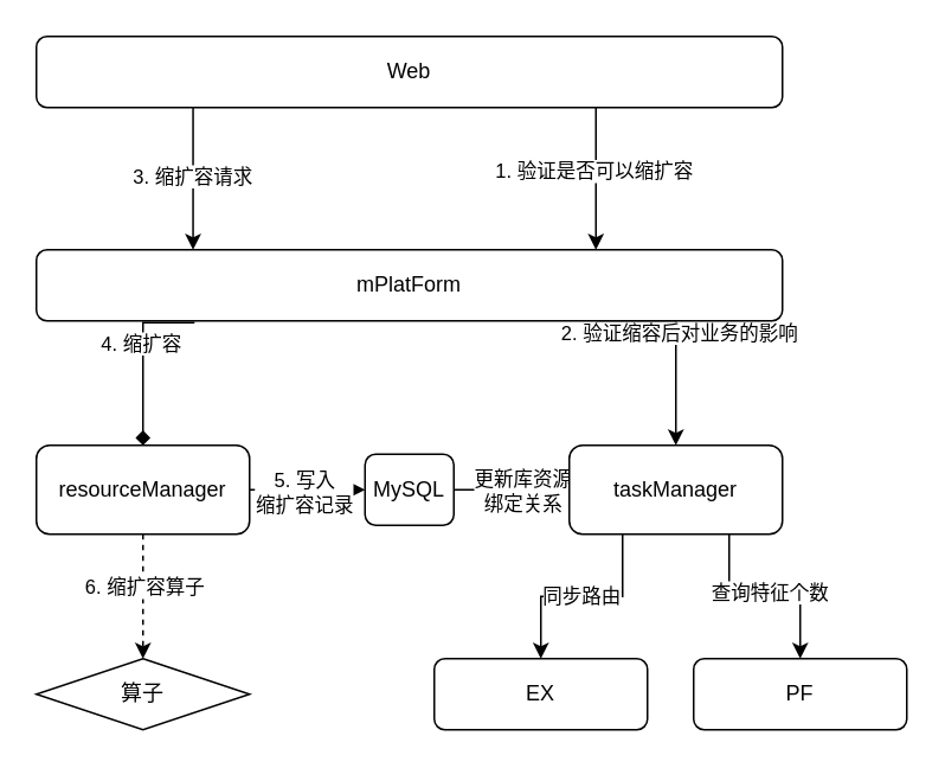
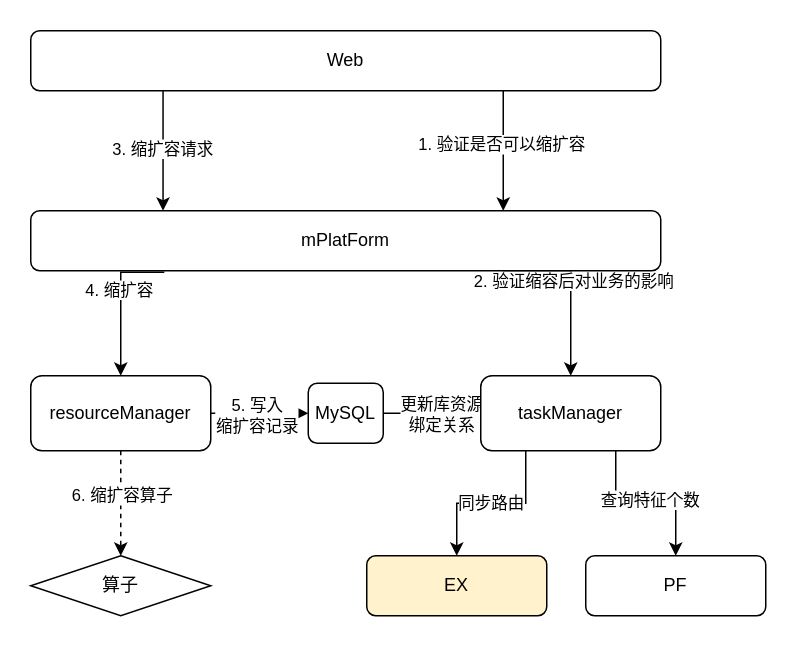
  <mxCell id="0" />
  <mxCell id="1" parent="0" />
  <mxCell id="2" style="edgeStyle=orthogonalEdgeStyle;rounded=0;orthogonalLoop=1;jettySize=auto;html=1;exitX=0.75;exitY=1;exitDx=0;exitDy=0;entryX=0.75;entryY=0;entryDx=0;entryDy=0;" edge="1" parent="1" source="6" target="11"><mxGeometry relative="1" as="geometry" /></mxCell>
  <mxCell id="3" value="1. 验证是否可以缩扩容" style="edgeLabel;html=1;align=center;verticalAlign=middle;resizable=0;points=[];" vertex="1" connectable="0" parent="2"><mxGeometry x="-0.125" y="-2" relative="1" as="geometry"><mxPoint as="offset" /></mxGeometry></mxCell>
  <mxCell id="4" style="edgeStyle=orthogonalEdgeStyle;rounded=0;orthogonalLoop=1;jettySize=auto;html=1;exitX=0.21;exitY=1;exitDx=0;exitDy=0;entryX=0.21;entryY=0;entryDx=0;entryDy=0;exitPerimeter=0;entryPerimeter=0;" edge="1" parent="1" source="6" target="11"><mxGeometry relative="1" as="geometry" /></mxCell>
  <mxCell id="5" value="3. 缩扩容请求" style="edgeLabel;html=1;align=center;verticalAlign=middle;resizable=0;points=[];" vertex="1" connectable="0" parent="4"><mxGeometry x="-0.05" y="-1" relative="1" as="geometry"><mxPoint as="offset" /></mxGeometry></mxCell>
  <mxCell id="6" value="Web" style="rounded=1;whiteSpace=wrap;html=1;" vertex="1" parent="1"><mxGeometry x="20" y="20" width="420" height="40" as="geometry" /></mxCell>
  <mxCell id="7" style="edgeStyle=orthogonalEdgeStyle;rounded=0;orthogonalLoop=1;jettySize=auto;html=1;exitX=0.75;exitY=1;exitDx=0;exitDy=0;entryX=0.5;entryY=0;entryDx=0;entryDy=0;" edge="1" parent="1" source="11" target="23"><mxGeometry relative="1" as="geometry"><Array as="points"><mxPoint x="380" y="180" /></Array></mxGeometry></mxCell>
  <mxCell id="8" value="2. 验证缩容后对业务的影响" style="edgeLabel;html=1;align=center;verticalAlign=middle;resizable=0;points=[];" vertex="1" connectable="0" parent="7"><mxGeometry x="-0.114" y="1" relative="1" as="geometry"><mxPoint as="offset" /></mxGeometry></mxCell>
- <mxCell id="9" style="edgeStyle=orthogonalEdgeStyle;rounded=0;orthogonalLoop=1;jettySize=auto;html=1;exitX=0.212;exitY=1.025;exitDx=0;exitDy=0;entryX=0.5;entryY=0;entryDx=0;entryDy=0;exitPerimeter=0;endArrow=diamond;" edge="1" parent="1" source="11" target="16"><mxGeometry relative="1" as="geometry"><Array as="points"><mxPoint x="80" y="181" /></Array></mxGeometry></mxCell>
+ <mxCell id="9" style="edgeStyle=orthogonalEdgeStyle;rounded=0;orthogonalLoop=1;jettySize=auto;html=1;exitX=0.212;exitY=1.025;exitDx=0;exitDy=0;entryX=0.5;entryY=0;entryDx=0;entryDy=0;exitPerimeter=0;" edge="1" parent="1" source="11" target="16"><mxGeometry relative="1" as="geometry"><Array as="points"><mxPoint x="80" y="181" /></Array></mxGeometry></mxCell>
  <mxCell id="10" value="4. 缩扩容" style="edgeLabel;html=1;align=center;verticalAlign=middle;resizable=0;points=[];" vertex="1" connectable="0" parent="9"><mxGeometry x="-0.159" y="-2" relative="1" as="geometry"><mxPoint as="offset" /></mxGeometry></mxCell>
  <mxCell id="11" value="mPlatForm" style="rounded=1;whiteSpace=wrap;html=1;" vertex="1" parent="1"><mxGeometry x="20" y="140" width="420" height="40" as="geometry" /></mxCell>
  <mxCell id="12" style="edgeStyle=orthogonalEdgeStyle;rounded=0;orthogonalLoop=1;jettySize=auto;html=1;exitX=1;exitY=0.5;exitDx=0;exitDy=0;dashed=1;" edge="1" parent="1" source="16" target="27"><mxGeometry relative="1" as="geometry" /></mxCell>
  <mxCell id="13" value="5. 写入&lt;div&gt;缩扩容记录&lt;/div&gt;" style="edgeLabel;html=1;align=center;verticalAlign=middle;resizable=0;points=[];" vertex="1" connectable="0" parent="12"><mxGeometry x="-0.086" y="-1" relative="1" as="geometry"><mxPoint as="offset" /></mxGeometry></mxCell>
  <mxCell id="14" style="edgeStyle=orthogonalEdgeStyle;rounded=0;orthogonalLoop=1;jettySize=auto;html=1;exitX=0.5;exitY=1;exitDx=0;exitDy=0;entryX=0.5;entryY=0;entryDx=0;entryDy=0;dashed=1;" edge="1" parent="1" source="16" target="26"><mxGeometry relative="1" as="geometry" /></mxCell>
  <mxCell id="15" value="6. 缩扩容算子" style="edgeLabel;html=1;align=center;verticalAlign=middle;resizable=0;points=[];" vertex="1" connectable="0" parent="14"><mxGeometry x="-0.171" relative="1" as="geometry"><mxPoint as="offset" /></mxGeometry></mxCell>
  <mxCell id="16" value="resourceManager" style="rounded=1;whiteSpace=wrap;html=1;" vertex="1" parent="1"><mxGeometry x="20" y="250" width="120" height="50" as="geometry" /></mxCell>
  <mxCell id="17" style="edgeStyle=orthogonalEdgeStyle;rounded=0;orthogonalLoop=1;jettySize=auto;html=1;exitX=0;exitY=0.5;exitDx=0;exitDy=0;entryX=1;entryY=0.5;entryDx=0;entryDy=0;endArrow=none;" edge="1" parent="1" source="23" target="27"><mxGeometry relative="1" as="geometry" /></mxCell>
  <mxCell id="18" value="更新库资源&lt;div&gt;绑定关系&lt;/div&gt;" style="edgeLabel;html=1;align=center;verticalAlign=middle;resizable=0;points=[];" vertex="1" connectable="0" parent="17"><mxGeometry x="-0.167" relative="1" as="geometry"><mxPoint as="offset" /></mxGeometry></mxCell>
  <mxCell id="19" style="edgeStyle=orthogonalEdgeStyle;rounded=0;orthogonalLoop=1;jettySize=auto;html=1;exitX=0.75;exitY=1;exitDx=0;exitDy=0;entryX=0.5;entryY=0;entryDx=0;entryDy=0;" edge="1" parent="1" source="23" target="24"><mxGeometry relative="1" as="geometry" /></mxCell>
  <mxCell id="20" value="查询特征个数" style="edgeLabel;html=1;align=center;verticalAlign=middle;resizable=0;points=[];" vertex="1" connectable="0" parent="19"><mxGeometry x="0.036" y="3" relative="1" as="geometry"><mxPoint as="offset" /></mxGeometry></mxCell>
  <mxCell id="21" style="edgeStyle=orthogonalEdgeStyle;rounded=0;orthogonalLoop=1;jettySize=auto;html=1;exitX=0.25;exitY=1;exitDx=0;exitDy=0;entryX=0.5;entryY=0;entryDx=0;entryDy=0;" edge="1" parent="1" source="23" target="25"><mxGeometry relative="1" as="geometry" /></mxCell>
  <mxCell id="22" value="同步路由" style="edgeLabel;html=1;align=center;verticalAlign=middle;resizable=0;points=[];" vertex="1" connectable="0" parent="21"><mxGeometry x="0.017" y="-1" relative="1" as="geometry"><mxPoint as="offset" /></mxGeometry></mxCell>
  <mxCell id="23" value="taskManager" style="rounded=1;whiteSpace=wrap;html=1;" vertex="1" parent="1"><mxGeometry x="320" y="250" width="120" height="50" as="geometry" /></mxCell>
  <mxCell id="24" value="PF" style="rounded=1;whiteSpace=wrap;html=1;" vertex="1" parent="1"><mxGeometry x="390" y="370" width="120" height="40" as="geometry" /></mxCell>
- <mxCell id="25" value="EX" style="rounded=1;whiteSpace=wrap;html=1;" vertex="1" parent="1"><mxGeometry x="244" y="370" width="120" height="40" as="geometry" /></mxCell>
+ <mxCell id="25" value="EX" style="rounded=1;whiteSpace=wrap;html=1;fillColor=#fff2cc;" vertex="1" parent="1"><mxGeometry x="244" y="370" width="120" height="40" as="geometry" /></mxCell>
  <mxCell id="26" value="算子" style="rhombus;whiteSpace=wrap;html=1;" vertex="1" parent="1"><mxGeometry x="20" y="370" width="120" height="40" as="geometry" /></mxCell>
  <mxCell id="27" value="MySQL" style="rounded=1;whiteSpace=wrap;html=1;" vertex="1" parent="1"><mxGeometry x="205" y="255" width="50" height="40" as="geometry" /></mxCell>
